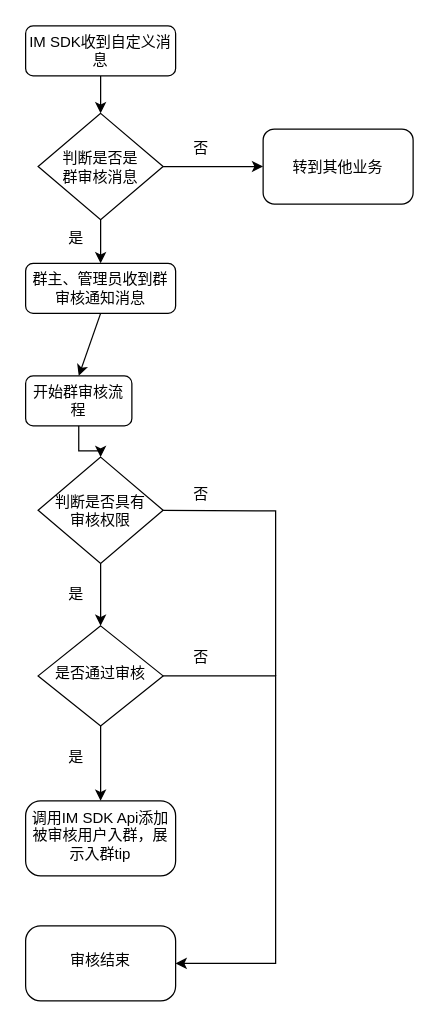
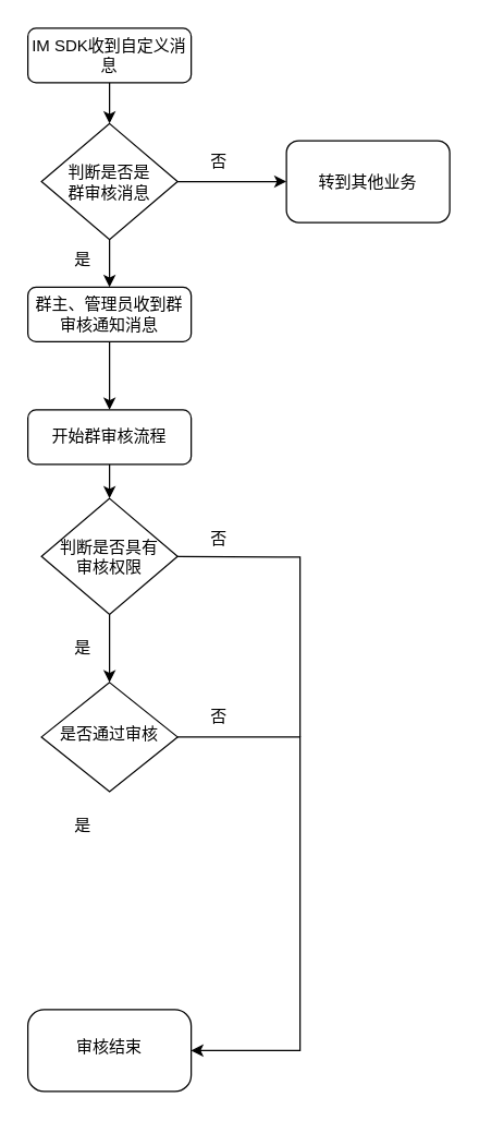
  <mxCell id="0" />
  <mxCell id="1" parent="0" />
  <mxCell id="2" value="群主、管理员收到群审核通知消息" style="rounded=1;whiteSpace=wrap;html=1;fontSize=12;glass=0;strokeWidth=1;shadow=0;" parent="1" vertex="1"><mxGeometry x="20" y="210" width="120" height="40" as="geometry" /></mxCell>
- <mxCell id="3" value="" style="edgeStyle=orthogonalEdgeStyle;rounded=0;orthogonalLoop=1;jettySize=auto;html=1;" edge="1" parent="1" source="4" target="7"><mxGeometry relative="1" as="geometry" /></mxCell>
  <mxCell id="4" value="是否通过审核" style="rhombus;whiteSpace=wrap;html=1;shadow=0;fontFamily=Helvetica;fontSize=12;align=center;strokeWidth=1;spacing=6;spacingTop=-4;" parent="1" vertex="1"><mxGeometry x="30" y="500" width="100" height="80" as="geometry" /></mxCell>
  <mxCell id="5" value="" style="edgeStyle=orthogonalEdgeStyle;rounded=0;orthogonalLoop=1;jettySize=auto;html=1;" edge="1" parent="1" source="6" target="13"><mxGeometry relative="1" as="geometry" /></mxCell>
- <mxCell id="6" value="开始群审核流程" style="rounded=1;whiteSpace=wrap;html=1;fontSize=12;glass=0;strokeWidth=1;shadow=0;" vertex="1" parent="1"><mxGeometry x="20" y="300" width="85" height="40" as="geometry" /></mxCell>
- <mxCell id="7" value="调用IM SDK Api添加被审核用户入群，展示入群tip" style="rounded=1;whiteSpace=wrap;html=1;shadow=0;strokeWidth=1;spacing=6;spacingTop=-4;arcSize=20;" vertex="1" parent="1"><mxGeometry x="20" y="640" width="120" height="60" as="geometry" /></mxCell>
+ <mxCell id="6" value="开始群审核流程" style="rounded=1;whiteSpace=wrap;html=1;fontSize=12;glass=0;strokeWidth=1;shadow=0;" vertex="1" parent="1"><mxGeometry x="20" y="300" width="120" height="40" as="geometry" /></mxCell>
  <mxCell id="8" value="审核结束" style="rounded=1;whiteSpace=wrap;html=1;shadow=0;strokeWidth=1;spacing=6;spacingTop=-4;arcSize=20;" vertex="1" parent="1"><mxGeometry x="20" y="740" width="120" height="60" as="geometry" /></mxCell>
  <mxCell id="9" value="" style="endArrow=classic;html=1;rounded=0;exitX=1;exitY=0.5;exitDx=0;exitDy=0;" edge="1" parent="1" source="4" target="8"><mxGeometry width="50" height="50" relative="1" as="geometry"><mxPoint x="170" y="690" as="sourcePoint" /><mxPoint x="150" y="690" as="targetPoint" /><Array as="points"><mxPoint x="220" y="540" /><mxPoint x="220" y="770" /></Array></mxGeometry></mxCell>
  <mxCell id="10" value="否" style="text;html=1;align=center;verticalAlign=middle;resizable=0;points=[];autosize=1;strokeColor=none;fillColor=none;" vertex="1" parent="1"><mxGeometry x="140" y="510" width="40" height="30" as="geometry" /></mxCell>
  <mxCell id="11" value="是" style="text;html=1;align=center;verticalAlign=middle;resizable=0;points=[];autosize=1;strokeColor=none;fillColor=none;" vertex="1" parent="1"><mxGeometry x="40" y="590" width="40" height="30" as="geometry" /></mxCell>
  <mxCell id="12" value="" style="edgeStyle=orthogonalEdgeStyle;rounded=0;orthogonalLoop=1;jettySize=auto;html=1;" edge="1" parent="1" source="13" target="4"><mxGeometry relative="1" as="geometry" /></mxCell>
  <mxCell id="13" value="判断是否具有&lt;br&gt;审核权限" style="rhombus;whiteSpace=wrap;html=1;" vertex="1" parent="1"><mxGeometry x="30" y="365" width="100" height="85" as="geometry" /></mxCell>
  <mxCell id="14" value="" style="endArrow=none;html=1;rounded=0;exitX=1;exitY=0.5;exitDx=0;exitDy=0;" edge="1" parent="1" source="13"><mxGeometry width="50" height="50" relative="1" as="geometry"><mxPoint x="170" y="580" as="sourcePoint" /><mxPoint x="220" y="540" as="targetPoint" /><Array as="points"><mxPoint x="220" y="408" /></Array></mxGeometry></mxCell>
  <mxCell id="15" value="否" style="text;html=1;align=center;verticalAlign=middle;resizable=0;points=[];autosize=1;strokeColor=none;fillColor=none;" vertex="1" parent="1"><mxGeometry x="140" y="380" width="40" height="30" as="geometry" /></mxCell>
  <mxCell id="16" value="是" style="text;html=1;align=center;verticalAlign=middle;resizable=0;points=[];autosize=1;strokeColor=none;fillColor=none;" vertex="1" parent="1"><mxGeometry x="40" y="460" width="40" height="30" as="geometry" /></mxCell>
  <mxCell id="17" value="" style="edgeStyle=orthogonalEdgeStyle;rounded=0;orthogonalLoop=1;jettySize=auto;html=1;" edge="1" parent="1" source="18"><mxGeometry relative="1" as="geometry"><mxPoint x="80" y="90" as="targetPoint" /></mxGeometry></mxCell>
  <mxCell id="18" value="IM SDK收到自定义消息" style="rounded=1;whiteSpace=wrap;html=1;fontSize=12;glass=0;strokeWidth=1;shadow=0;" vertex="1" parent="1"><mxGeometry x="20" y="20" width="120" height="40" as="geometry" /></mxCell>
  <mxCell id="19" value="" style="edgeStyle=orthogonalEdgeStyle;rounded=0;orthogonalLoop=1;jettySize=auto;html=1;" edge="1" parent="1" source="21" target="2"><mxGeometry relative="1" as="geometry" /></mxCell>
  <mxCell id="20" value="" style="edgeStyle=orthogonalEdgeStyle;rounded=0;orthogonalLoop=1;jettySize=auto;html=1;" edge="1" parent="1" source="21" target="24"><mxGeometry relative="1" as="geometry" /></mxCell>
  <mxCell id="21" value="判断是否是&lt;br&gt;群审核消息" style="rhombus;whiteSpace=wrap;html=1;" vertex="1" parent="1"><mxGeometry x="30" y="90" width="100" height="85" as="geometry" /></mxCell>
  <mxCell id="22" value="" style="endArrow=classic;html=1;rounded=0;exitX=0.5;exitY=1;exitDx=0;exitDy=0;entryX=0.5;entryY=0;entryDx=0;entryDy=0;" edge="1" parent="1" source="2" target="6"><mxGeometry width="50" height="50" relative="1" as="geometry"><mxPoint x="170" y="360" as="sourcePoint" /><mxPoint x="220" y="310" as="targetPoint" /></mxGeometry></mxCell>
  <mxCell id="23" value="是" style="text;html=1;align=center;verticalAlign=middle;resizable=0;points=[];autosize=1;strokeColor=none;fillColor=none;" vertex="1" parent="1"><mxGeometry x="40" y="175" width="40" height="30" as="geometry" /></mxCell>
  <mxCell id="24" value="转到其他业务" style="rounded=1;whiteSpace=wrap;html=1;" vertex="1" parent="1"><mxGeometry x="210" y="102.5" width="120" height="60" as="geometry" /></mxCell>
  <mxCell id="25" value="否" style="text;html=1;align=center;verticalAlign=middle;resizable=0;points=[];autosize=1;strokeColor=none;fillColor=none;" vertex="1" parent="1"><mxGeometry x="140" y="102.5" width="40" height="30" as="geometry" /></mxCell>
